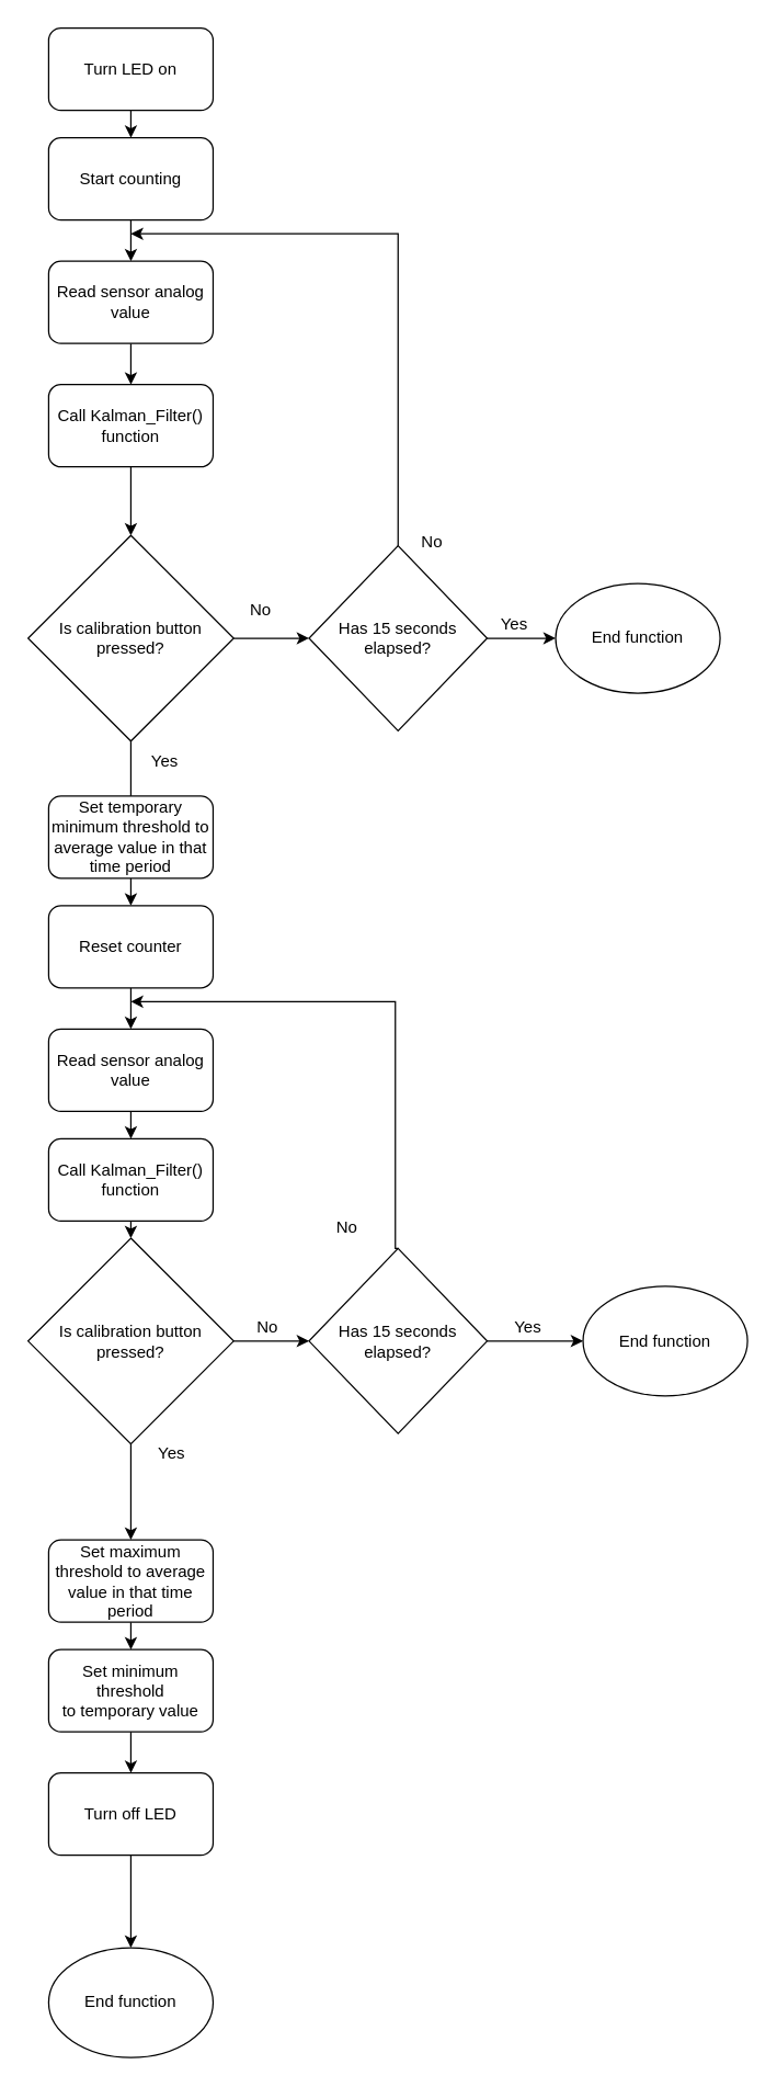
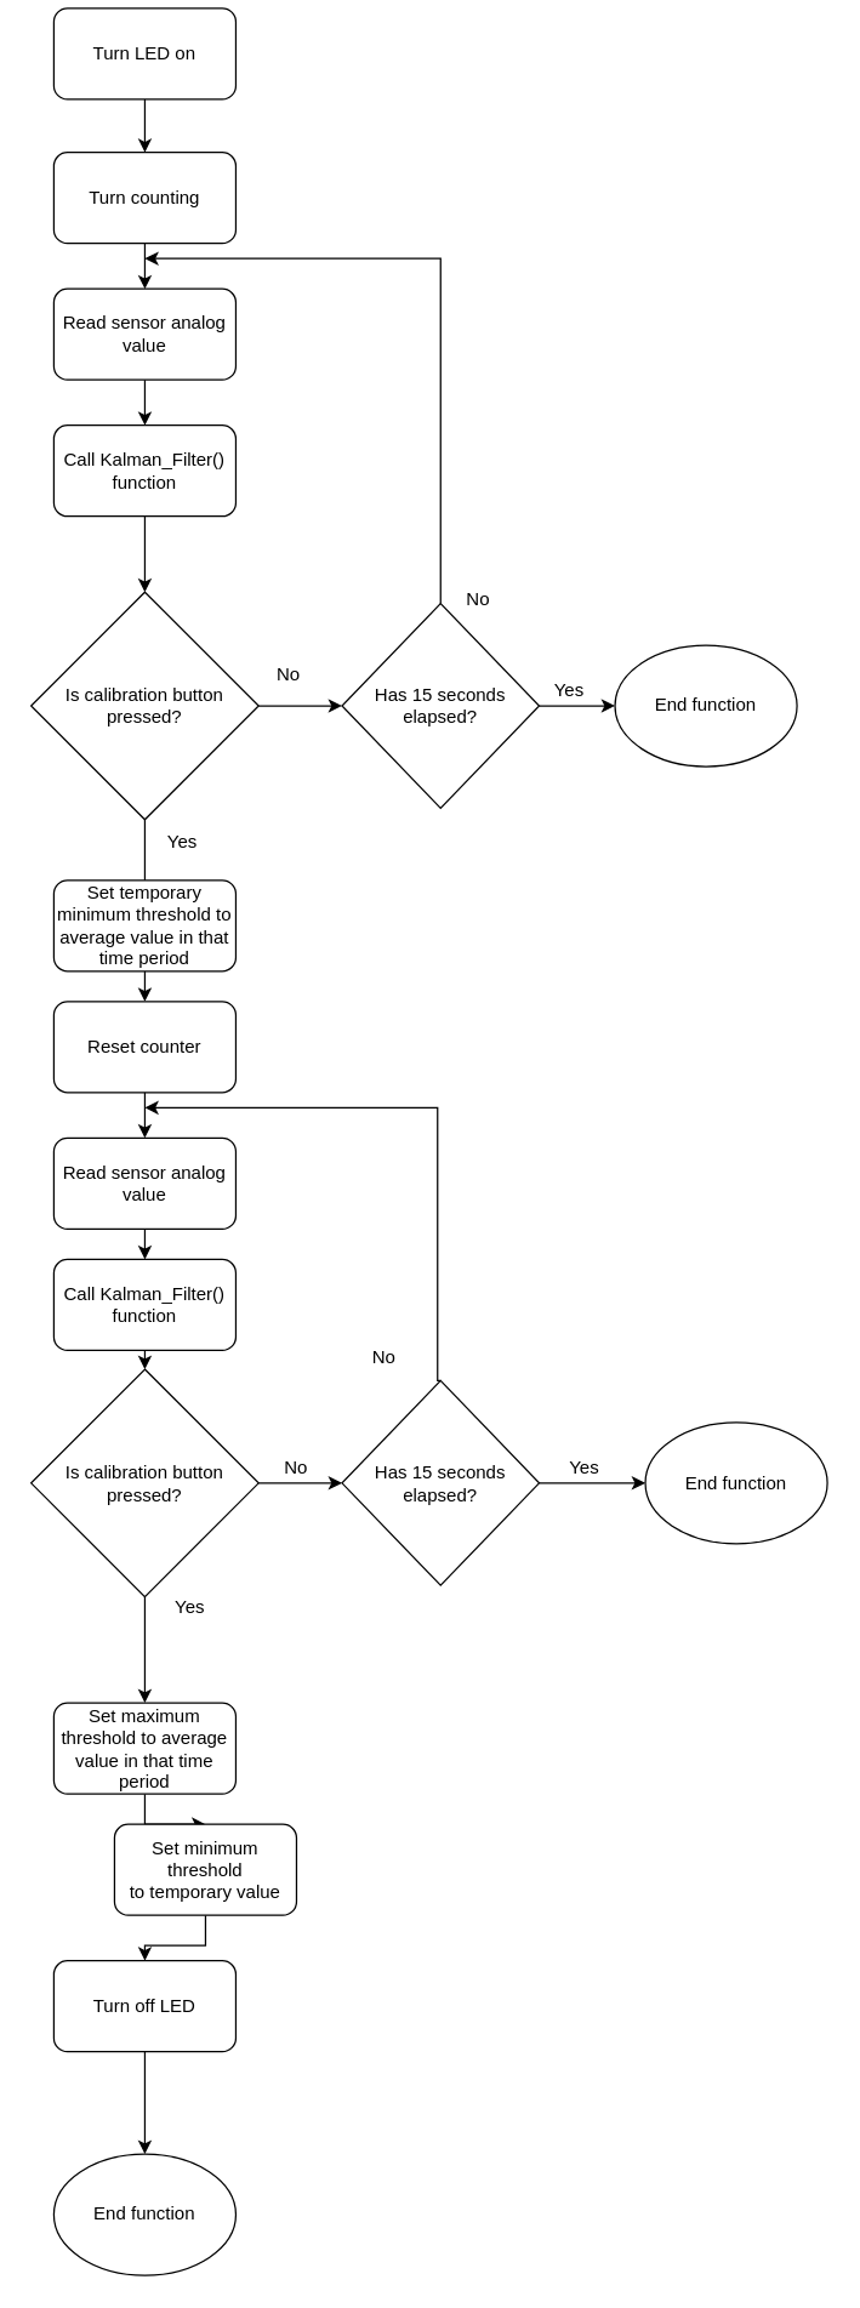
  <mxCell id="0" />
  <mxCell id="1" parent="0" />
  <mxCell id="2" style="edgeStyle=orthogonalEdgeStyle;rounded=0;orthogonalLoop=1;jettySize=auto;html=1;exitX=0.5;exitY=1;exitDx=0;exitDy=0;entryX=0.5;entryY=0;entryDx=0;entryDy=0;" parent="1" source="3" target="10" edge="1"><mxGeometry relative="1" as="geometry" /></mxCell>
- <mxCell id="3" value="Turn LED on" style="rounded=1;whiteSpace=wrap;html=1;" parent="1" vertex="1"><mxGeometry x="35" y="20" width="120" height="60" as="geometry" /></mxCell>
+ <mxCell id="3" value="Turn LED on" style="rounded=1;whiteSpace=wrap;html=1;" parent="1" vertex="1"><mxGeometry x="35" y="5" width="120" height="60" as="geometry" /></mxCell>
  <mxCell id="4" style="edgeStyle=orthogonalEdgeStyle;rounded=0;orthogonalLoop=1;jettySize=auto;html=1;exitX=0.5;exitY=1;exitDx=0;exitDy=0;entryX=0.5;entryY=0;entryDx=0;entryDy=0;" parent="1" source="6" target="8" edge="1"><mxGeometry relative="1" as="geometry"><Array as="points"><mxPoint x="95" y="590" /></Array></mxGeometry></mxCell>
  <mxCell id="5" style="edgeStyle=orthogonalEdgeStyle;rounded=0;orthogonalLoop=1;jettySize=auto;html=1;exitX=1;exitY=0.5;exitDx=0;exitDy=0;" parent="1" source="6" target="20" edge="1"><mxGeometry relative="1" as="geometry" /></mxCell>
  <mxCell id="6" value="Is calibration button pressed?" style="rhombus;whiteSpace=wrap;html=1;" parent="1" vertex="1"><mxGeometry x="20" y="390" width="150" height="150" as="geometry" /></mxCell>
  <mxCell id="7" style="edgeStyle=orthogonalEdgeStyle;rounded=0;orthogonalLoop=1;jettySize=auto;html=1;exitX=0.5;exitY=1;exitDx=0;exitDy=0;entryX=0.5;entryY=0;entryDx=0;entryDy=0;" parent="1" source="8" target="12" edge="1"><mxGeometry relative="1" as="geometry" /></mxCell>
  <mxCell id="8" value="Set temporary minimum threshold to average value in that time period" style="rounded=1;whiteSpace=wrap;html=1;" parent="1" vertex="1"><mxGeometry x="35" y="580" width="120" height="60" as="geometry" /></mxCell>
  <mxCell id="9" style="edgeStyle=orthogonalEdgeStyle;rounded=0;orthogonalLoop=1;jettySize=auto;html=1;exitX=0.5;exitY=1;exitDx=0;exitDy=0;entryX=0.5;entryY=0;entryDx=0;entryDy=0;" edge="1" parent="1" source="10" target="40"><mxGeometry relative="1" as="geometry" /></mxCell>
- <mxCell id="10" value="Start counting" style="rounded=1;whiteSpace=wrap;html=1;" parent="1" vertex="1"><mxGeometry x="35" y="100" width="120" height="60" as="geometry" /></mxCell>
+ <mxCell id="10" value="Turn counting" style="rounded=1;whiteSpace=wrap;html=1;" parent="1" vertex="1"><mxGeometry x="35" y="100" width="120" height="60" as="geometry" /></mxCell>
  <mxCell id="11" style="edgeStyle=orthogonalEdgeStyle;rounded=0;orthogonalLoop=1;jettySize=auto;html=1;exitX=0.5;exitY=1;exitDx=0;exitDy=0;entryX=0.5;entryY=0;entryDx=0;entryDy=0;" edge="1" parent="1" source="12" target="44"><mxGeometry relative="1" as="geometry" /></mxCell>
  <mxCell id="12" value="Reset counter" style="rounded=1;whiteSpace=wrap;html=1;" parent="1" vertex="1"><mxGeometry x="35" y="660" width="120" height="60" as="geometry" /></mxCell>
  <mxCell id="13" style="edgeStyle=orthogonalEdgeStyle;rounded=0;orthogonalLoop=1;jettySize=auto;html=1;exitX=1;exitY=0.5;exitDx=0;exitDy=0;entryX=0;entryY=0.5;entryDx=0;entryDy=0;" parent="1" source="15" target="24" edge="1"><mxGeometry relative="1" as="geometry" /></mxCell>
  <mxCell id="14" style="edgeStyle=orthogonalEdgeStyle;rounded=0;orthogonalLoop=1;jettySize=auto;html=1;exitX=0.5;exitY=1;exitDx=0;exitDy=0;entryX=0.5;entryY=0;entryDx=0;entryDy=0;" edge="1" parent="1" source="15" target="17"><mxGeometry relative="1" as="geometry" /></mxCell>
  <mxCell id="15" value="Is calibration button pressed?" style="rhombus;whiteSpace=wrap;html=1;" parent="1" vertex="1"><mxGeometry x="20" y="902.5" width="150" height="150" as="geometry" /></mxCell>
  <mxCell id="16" style="edgeStyle=orthogonalEdgeStyle;rounded=0;orthogonalLoop=1;jettySize=auto;html=1;exitX=0.5;exitY=1;exitDx=0;exitDy=0;entryX=0.5;entryY=0;entryDx=0;entryDy=0;" parent="1" source="17" target="26" edge="1"><mxGeometry relative="1" as="geometry" /></mxCell>
  <mxCell id="17" value="Set maximum threshold to average value in that time period" style="rounded=1;whiteSpace=wrap;html=1;" parent="1" vertex="1"><mxGeometry x="35" y="1122.5" width="120" height="60" as="geometry" /></mxCell>
  <mxCell id="18" style="edgeStyle=orthogonalEdgeStyle;rounded=0;orthogonalLoop=1;jettySize=auto;html=1;exitX=1;exitY=0.5;exitDx=0;exitDy=0;entryX=0;entryY=0.5;entryDx=0;entryDy=0;" parent="1" source="20" target="21" edge="1"><mxGeometry relative="1" as="geometry" /></mxCell>
  <mxCell id="19" style="edgeStyle=orthogonalEdgeStyle;rounded=0;orthogonalLoop=1;jettySize=auto;html=1;exitX=0.5;exitY=0;exitDx=0;exitDy=0;" parent="1" source="20" edge="1"><mxGeometry relative="1" as="geometry"><mxPoint x="95" y="170" as="targetPoint" /><Array as="points"><mxPoint x="290" y="170" /></Array></mxGeometry></mxCell>
  <mxCell id="20" value="Has 15 seconds elapsed?" style="rhombus;whiteSpace=wrap;html=1;" parent="1" vertex="1"><mxGeometry x="225" y="397.5" width="130" height="135" as="geometry" /></mxCell>
  <mxCell id="21" value="End function" style="ellipse;whiteSpace=wrap;html=1;" parent="1" vertex="1"><mxGeometry x="405" y="425" width="120" height="80" as="geometry" /></mxCell>
  <mxCell id="22" style="edgeStyle=orthogonalEdgeStyle;rounded=0;orthogonalLoop=1;jettySize=auto;html=1;exitX=0.5;exitY=0;exitDx=0;exitDy=0;" edge="1" parent="1" source="24"><mxGeometry relative="1" as="geometry"><mxPoint x="95" y="730" as="targetPoint" /><Array as="points"><mxPoint x="288" y="730" /></Array></mxGeometry></mxCell>
  <mxCell id="23" style="edgeStyle=orthogonalEdgeStyle;rounded=0;orthogonalLoop=1;jettySize=auto;html=1;exitX=1;exitY=0.5;exitDx=0;exitDy=0;entryX=0;entryY=0.5;entryDx=0;entryDy=0;" edge="1" parent="1" source="24" target="27"><mxGeometry relative="1" as="geometry" /></mxCell>
  <mxCell id="24" value="Has 15 seconds elapsed?" style="rhombus;whiteSpace=wrap;html=1;" parent="1" vertex="1"><mxGeometry x="225" y="910" width="130" height="135" as="geometry" /></mxCell>
  <mxCell id="25" style="edgeStyle=orthogonalEdgeStyle;rounded=0;orthogonalLoop=1;jettySize=auto;html=1;exitX=0.5;exitY=1;exitDx=0;exitDy=0;entryX=0.5;entryY=0;entryDx=0;entryDy=0;" parent="1" source="26" target="38" edge="1"><mxGeometry relative="1" as="geometry" /></mxCell>
- <mxCell id="26" value="Set minimum threshold to&amp;nbsp;temporary value" style="rounded=1;whiteSpace=wrap;html=1;" parent="1" vertex="1"><mxGeometry x="35" y="1202.5" width="120" height="60" as="geometry" /></mxCell>
+ <mxCell id="26" value="Set minimum threshold to&amp;nbsp;temporary value" style="rounded=1;whiteSpace=wrap;html=1;" parent="1" vertex="1"><mxGeometry x="75" y="1202.5" width="120" height="60" as="geometry" /></mxCell>
  <mxCell id="27" value="End function" style="ellipse;whiteSpace=wrap;html=1;" parent="1" vertex="1"><mxGeometry x="425" y="937.5" width="120" height="80" as="geometry" /></mxCell>
  <mxCell id="28" value="No" style="text;html=1;strokeColor=none;fillColor=none;align=center;verticalAlign=middle;whiteSpace=wrap;rounded=0;" parent="1" vertex="1"><mxGeometry x="160" y="430" width="60" height="30" as="geometry" /></mxCell>
  <mxCell id="29" value="No" style="text;html=1;strokeColor=none;fillColor=none;align=center;verticalAlign=middle;whiteSpace=wrap;rounded=0;" parent="1" vertex="1"><mxGeometry x="285" y="380" width="60" height="30" as="geometry" /></mxCell>
  <mxCell id="30" value="No" style="text;html=1;strokeColor=none;fillColor=none;align=center;verticalAlign=middle;whiteSpace=wrap;rounded=0;" parent="1" vertex="1"><mxGeometry x="165" y="952.5" width="60" height="30" as="geometry" /></mxCell>
  <mxCell id="31" value="No" style="text;html=1;strokeColor=none;fillColor=none;align=center;verticalAlign=middle;whiteSpace=wrap;rounded=0;" parent="1" vertex="1"><mxGeometry x="222.5" y="880" width="60" height="30" as="geometry" /></mxCell>
  <mxCell id="32" value="Yes" style="text;html=1;strokeColor=none;fillColor=none;align=center;verticalAlign=middle;whiteSpace=wrap;rounded=0;" parent="1" vertex="1"><mxGeometry x="90" y="540" width="60" height="30" as="geometry" /></mxCell>
  <mxCell id="33" value="Yes" style="text;html=1;strokeColor=none;fillColor=none;align=center;verticalAlign=middle;whiteSpace=wrap;rounded=0;" parent="1" vertex="1"><mxGeometry x="345" y="440" width="60" height="30" as="geometry" /></mxCell>
  <mxCell id="34" value="Yes" style="text;html=1;strokeColor=none;fillColor=none;align=center;verticalAlign=middle;whiteSpace=wrap;rounded=0;" parent="1" vertex="1"><mxGeometry x="355" y="952.5" width="60" height="30" as="geometry" /></mxCell>
  <mxCell id="35" value="Yes" style="text;html=1;strokeColor=none;fillColor=none;align=center;verticalAlign=middle;whiteSpace=wrap;rounded=0;" parent="1" vertex="1"><mxGeometry x="95" y="1045" width="60" height="30" as="geometry" /></mxCell>
  <mxCell id="36" value="End function" style="ellipse;whiteSpace=wrap;html=1;" parent="1" vertex="1"><mxGeometry x="35" y="1420" width="120" height="80" as="geometry" /></mxCell>
  <mxCell id="37" style="edgeStyle=orthogonalEdgeStyle;rounded=0;orthogonalLoop=1;jettySize=auto;html=1;exitX=0.5;exitY=1;exitDx=0;exitDy=0;entryX=0.5;entryY=0;entryDx=0;entryDy=0;" parent="1" source="38" target="36" edge="1"><mxGeometry relative="1" as="geometry" /></mxCell>
  <mxCell id="38" value="Turn off LED" style="rounded=1;whiteSpace=wrap;html=1;" parent="1" vertex="1"><mxGeometry x="35" y="1292.5" width="120" height="60" as="geometry" /></mxCell>
  <mxCell id="39" style="edgeStyle=orthogonalEdgeStyle;rounded=0;orthogonalLoop=1;jettySize=auto;html=1;exitX=0.5;exitY=1;exitDx=0;exitDy=0;entryX=0.5;entryY=0;entryDx=0;entryDy=0;" edge="1" parent="1" source="40" target="42"><mxGeometry relative="1" as="geometry" /></mxCell>
  <mxCell id="40" value="Read sensor analog value" style="rounded=1;whiteSpace=wrap;html=1;" vertex="1" parent="1"><mxGeometry x="35" y="190" width="120" height="60" as="geometry" /></mxCell>
  <mxCell id="41" style="edgeStyle=orthogonalEdgeStyle;rounded=0;orthogonalLoop=1;jettySize=auto;html=1;exitX=0.5;exitY=1;exitDx=0;exitDy=0;entryX=0.5;entryY=0;entryDx=0;entryDy=0;" edge="1" parent="1" source="42" target="6"><mxGeometry relative="1" as="geometry" /></mxCell>
  <mxCell id="42" value="Call Kalman_Filter() function" style="rounded=1;whiteSpace=wrap;html=1;" vertex="1" parent="1"><mxGeometry x="35" y="280" width="120" height="60" as="geometry" /></mxCell>
  <mxCell id="43" style="edgeStyle=orthogonalEdgeStyle;rounded=0;orthogonalLoop=1;jettySize=auto;html=1;exitX=0.5;exitY=1;exitDx=0;exitDy=0;entryX=0.5;entryY=0;entryDx=0;entryDy=0;" edge="1" parent="1" source="44" target="46"><mxGeometry relative="1" as="geometry" /></mxCell>
  <mxCell id="44" value="Read sensor analog value" style="rounded=1;whiteSpace=wrap;html=1;" vertex="1" parent="1"><mxGeometry x="35" y="750" width="120" height="60" as="geometry" /></mxCell>
  <mxCell id="45" style="edgeStyle=orthogonalEdgeStyle;rounded=0;orthogonalLoop=1;jettySize=auto;html=1;exitX=0.5;exitY=1;exitDx=0;exitDy=0;entryX=0.5;entryY=0;entryDx=0;entryDy=0;" edge="1" parent="1" source="46" target="15"><mxGeometry relative="1" as="geometry" /></mxCell>
  <mxCell id="46" value="Call Kalman_Filter() function" style="rounded=1;whiteSpace=wrap;html=1;" vertex="1" parent="1"><mxGeometry x="35" y="830" width="120" height="60" as="geometry" /></mxCell>
